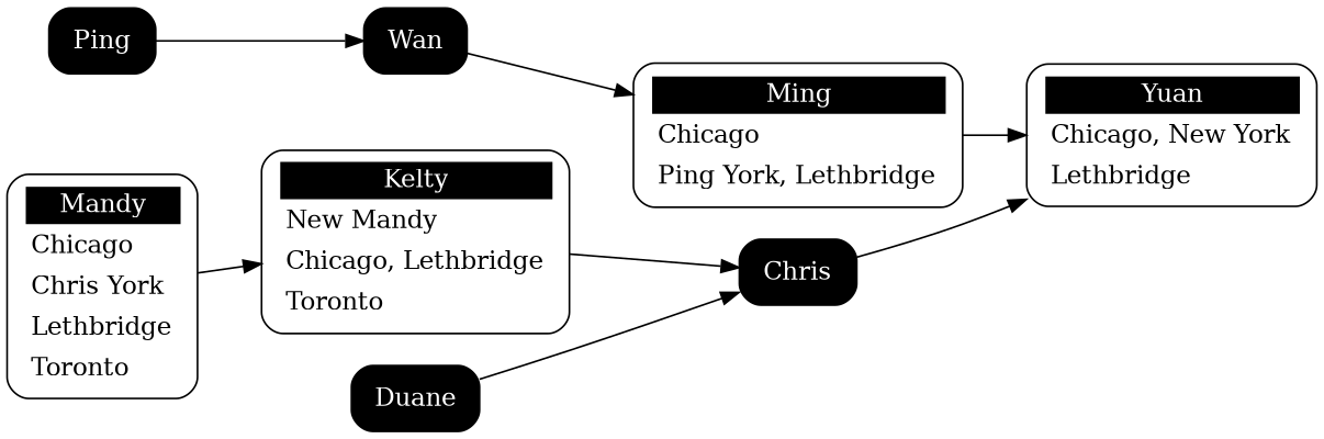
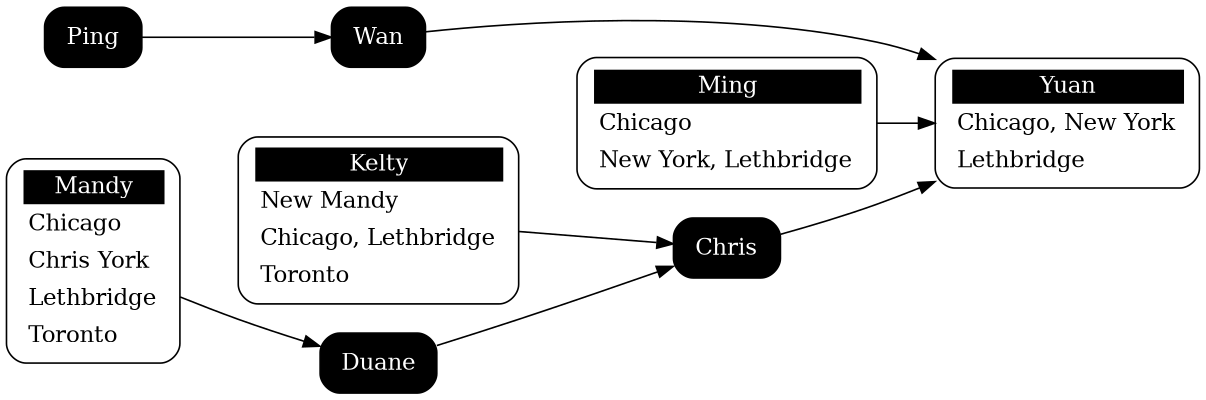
  digraph {
    rankdir=LR
    node [shape=Mrecord]
    n1 [label=<<table border="0" cellborder="0" cellpadding="3" bgcolor="white"><tr><td bgcolor="black" align="center" colspan="2"><font color="white">Kelty</font></td></tr><tr><td align="left">New Mandy</td></tr><tr><td align="left">Chicago, Lethbridge</td></tr><tr><td align="left">Toronto</td></tr></table>>]
    n2 [fillcolor=black label=<<table border="0" cellborder="0" cellpadding="3" bgcolor="black"><tr><td bgcolor="black" align="center" colspan="2"><font color="white">Chris</font></td></tr></table>> style=filled]
    n3 [label=<<table border="0" cellborder="0" cellpadding="3" bgcolor="white"><tr><td bgcolor="black" align="center" colspan="2"><font color="white">Yuan</font></td></tr><tr><td align="left">Chicago, New York</td></tr><tr><td align="left">Lethbridge</td></tr></table>>]
    n4 [label=<<table border="0" cellborder="0" cellpadding="3" bgcolor="white"><tr><td bgcolor="black" align="center" colspan="2"><font color="white">Mandy</font></td></tr><tr><td align="left">Chicago</td></tr><tr><td align="left">Chris York</td></tr><tr><td align="left">Lethbridge</td></tr><tr><td align="left">Toronto</td></tr></table>>]
    n5 [fillcolor=black label=<<table border="0" cellborder="0" cellpadding="3" bgcolor="black"><tr><td bgcolor="black" align="center" colspan="2"><font color="white">Duane</font></td></tr></table>> style=filled]
-   n6 [label=<<table border="0" cellborder="0" cellpadding="3" bgcolor="white"><tr><td bgcolor="black" align="center" colspan="2"><font color="white">Ming</font></td></tr><tr><td align="left">Chicago</td></tr><tr><td align="left">Ping York, Lethbridge</td></tr></table>>]
+   n6 [label=<<table border="0" cellborder="0" cellpadding="3" bgcolor="white"><tr><td bgcolor="black" align="center" colspan="2"><font color="white">Ming</font></td></tr><tr><td align="left">Chicago</td></tr><tr><td align="left">New York, Lethbridge</td></tr></table>>]
    n7 [fillcolor=black label=<<table border="0" cellborder="0" cellpadding="3" bgcolor="black"><tr><td bgcolor="black" align="center" colspan="2"><font color="white">Wan</font></td></tr></table>> style=filled]
    n8 [fillcolor=black label=<<table border="0" cellborder="0" cellpadding="3" bgcolor="black"><tr><td bgcolor="black" align="center" colspan="2"><font color="white">Ping</font></td></tr></table>> style=filled]
    n1 -> n2
    n2 -> n3
-   n4 -> n1
+   n4 -> n5
    n5 -> n2
    n6 -> n3
-   n7 -> n6
+   n7 -> n3
    n8 -> n7
  }
